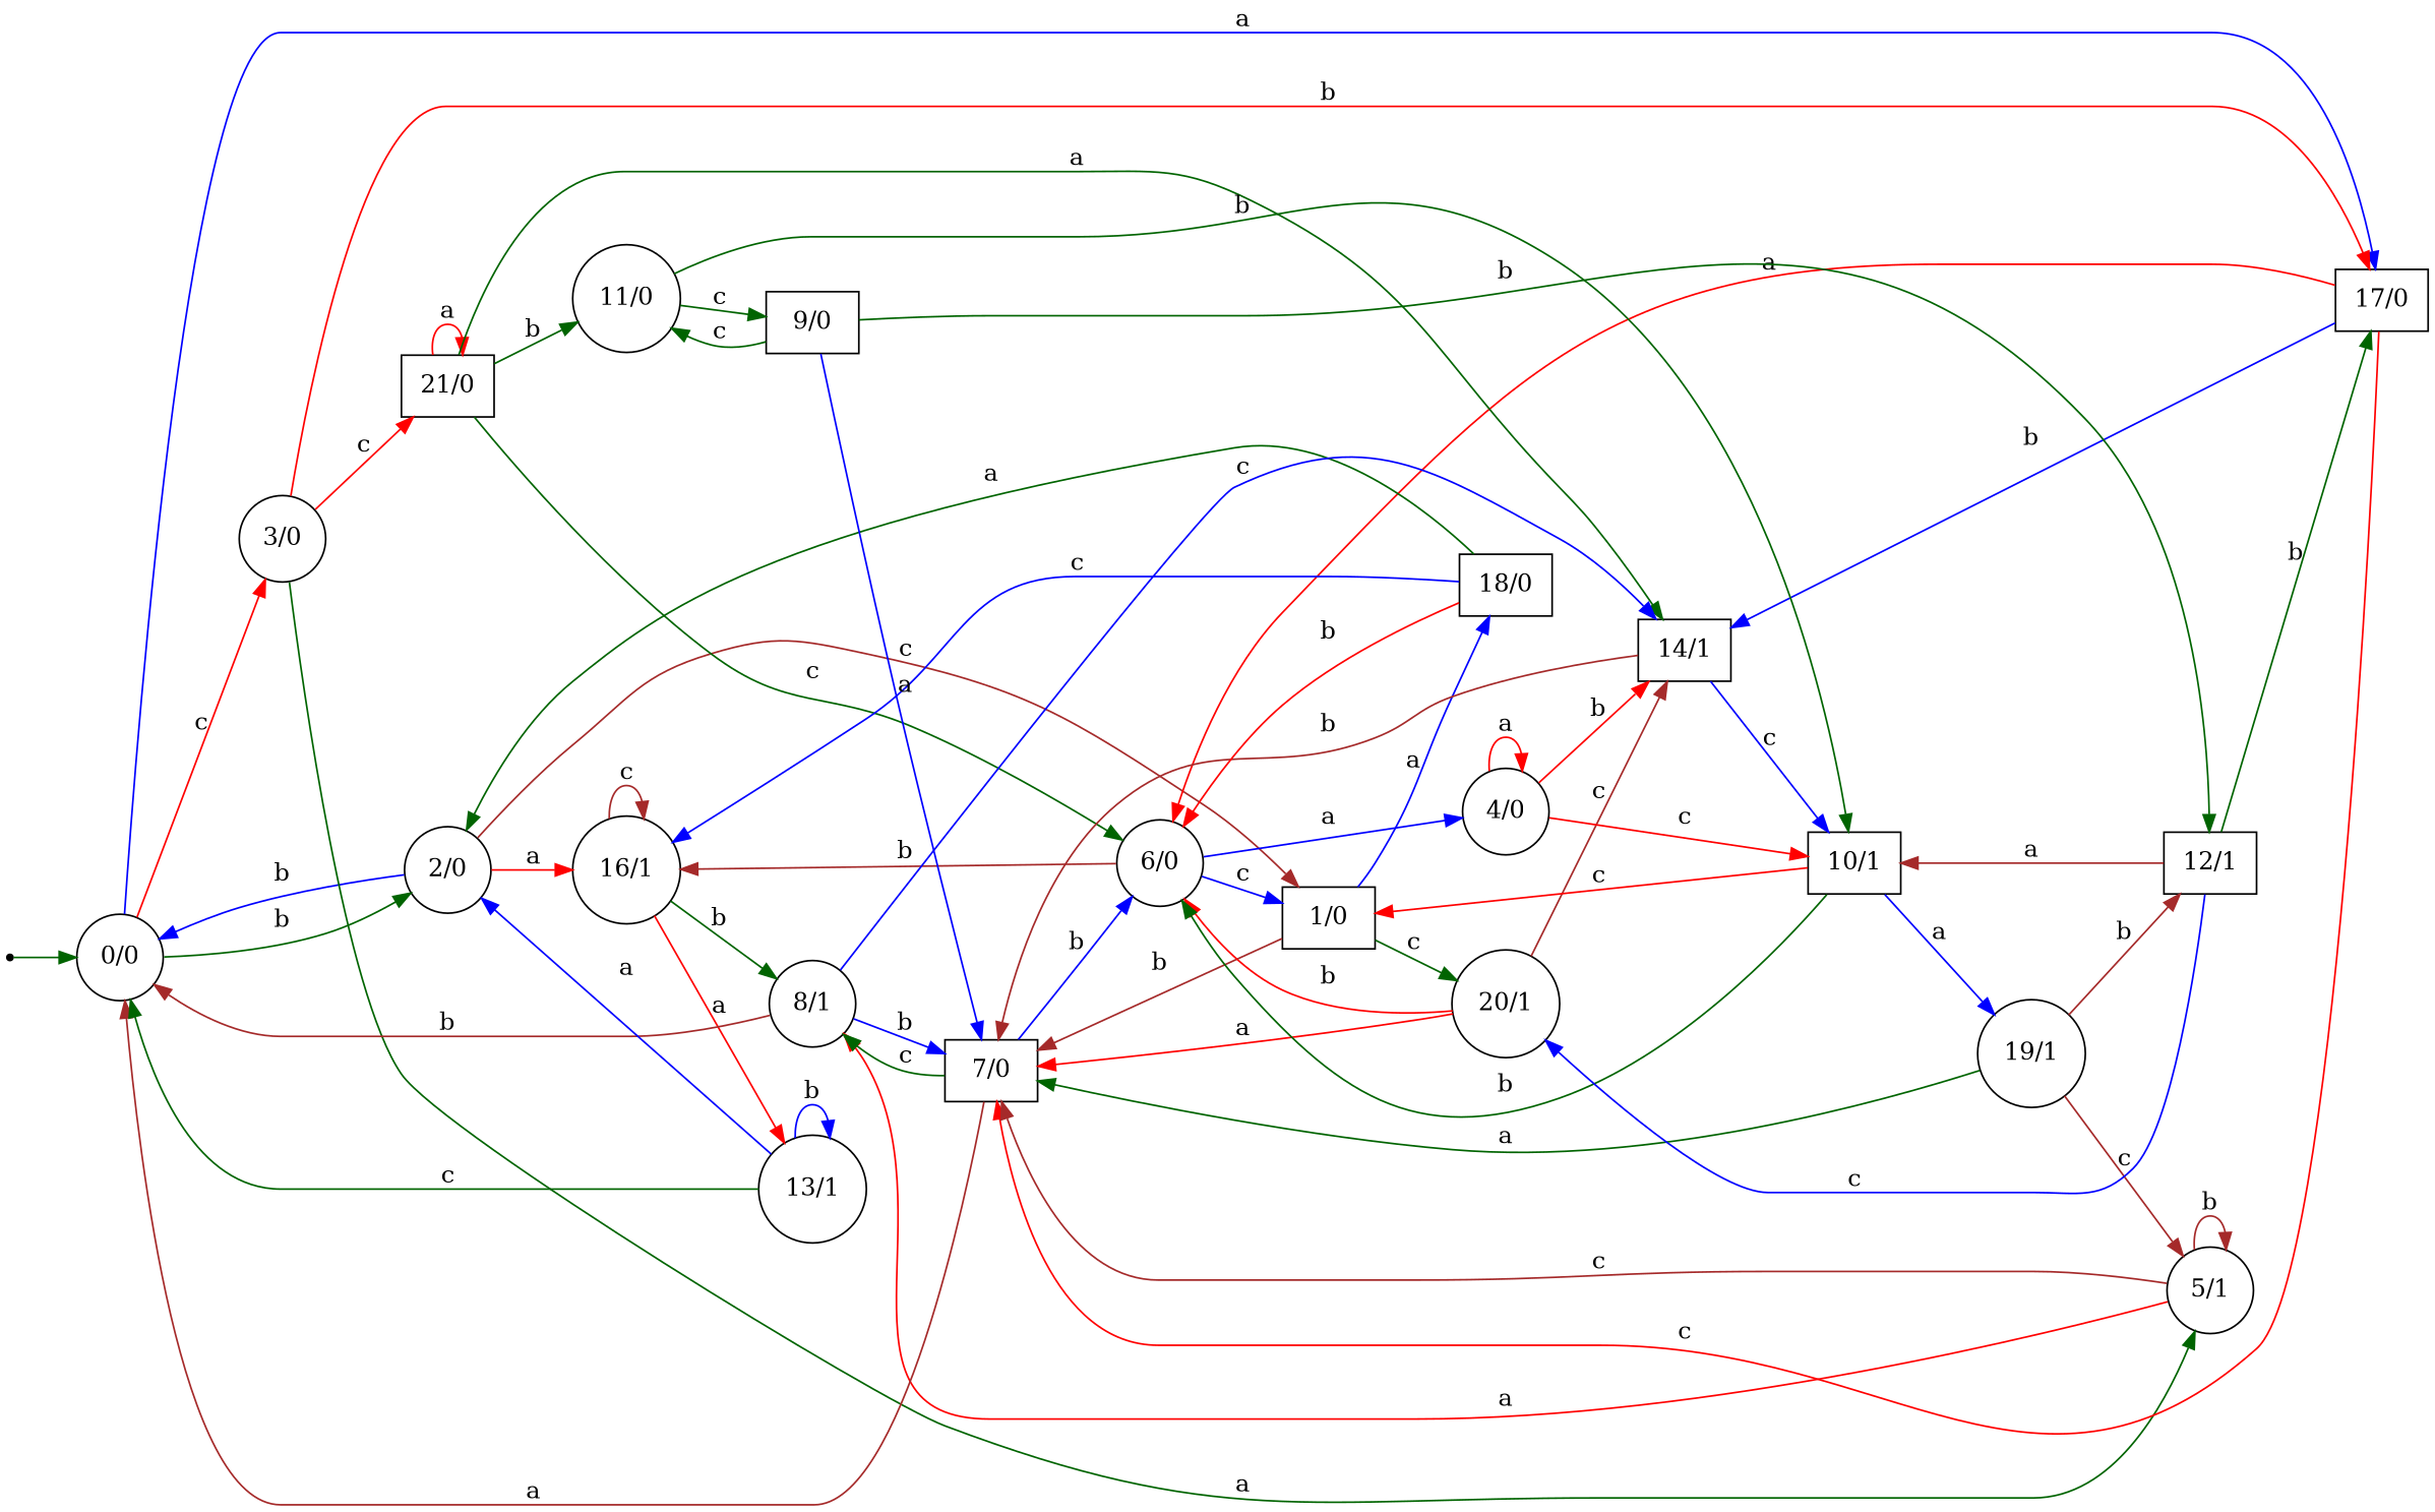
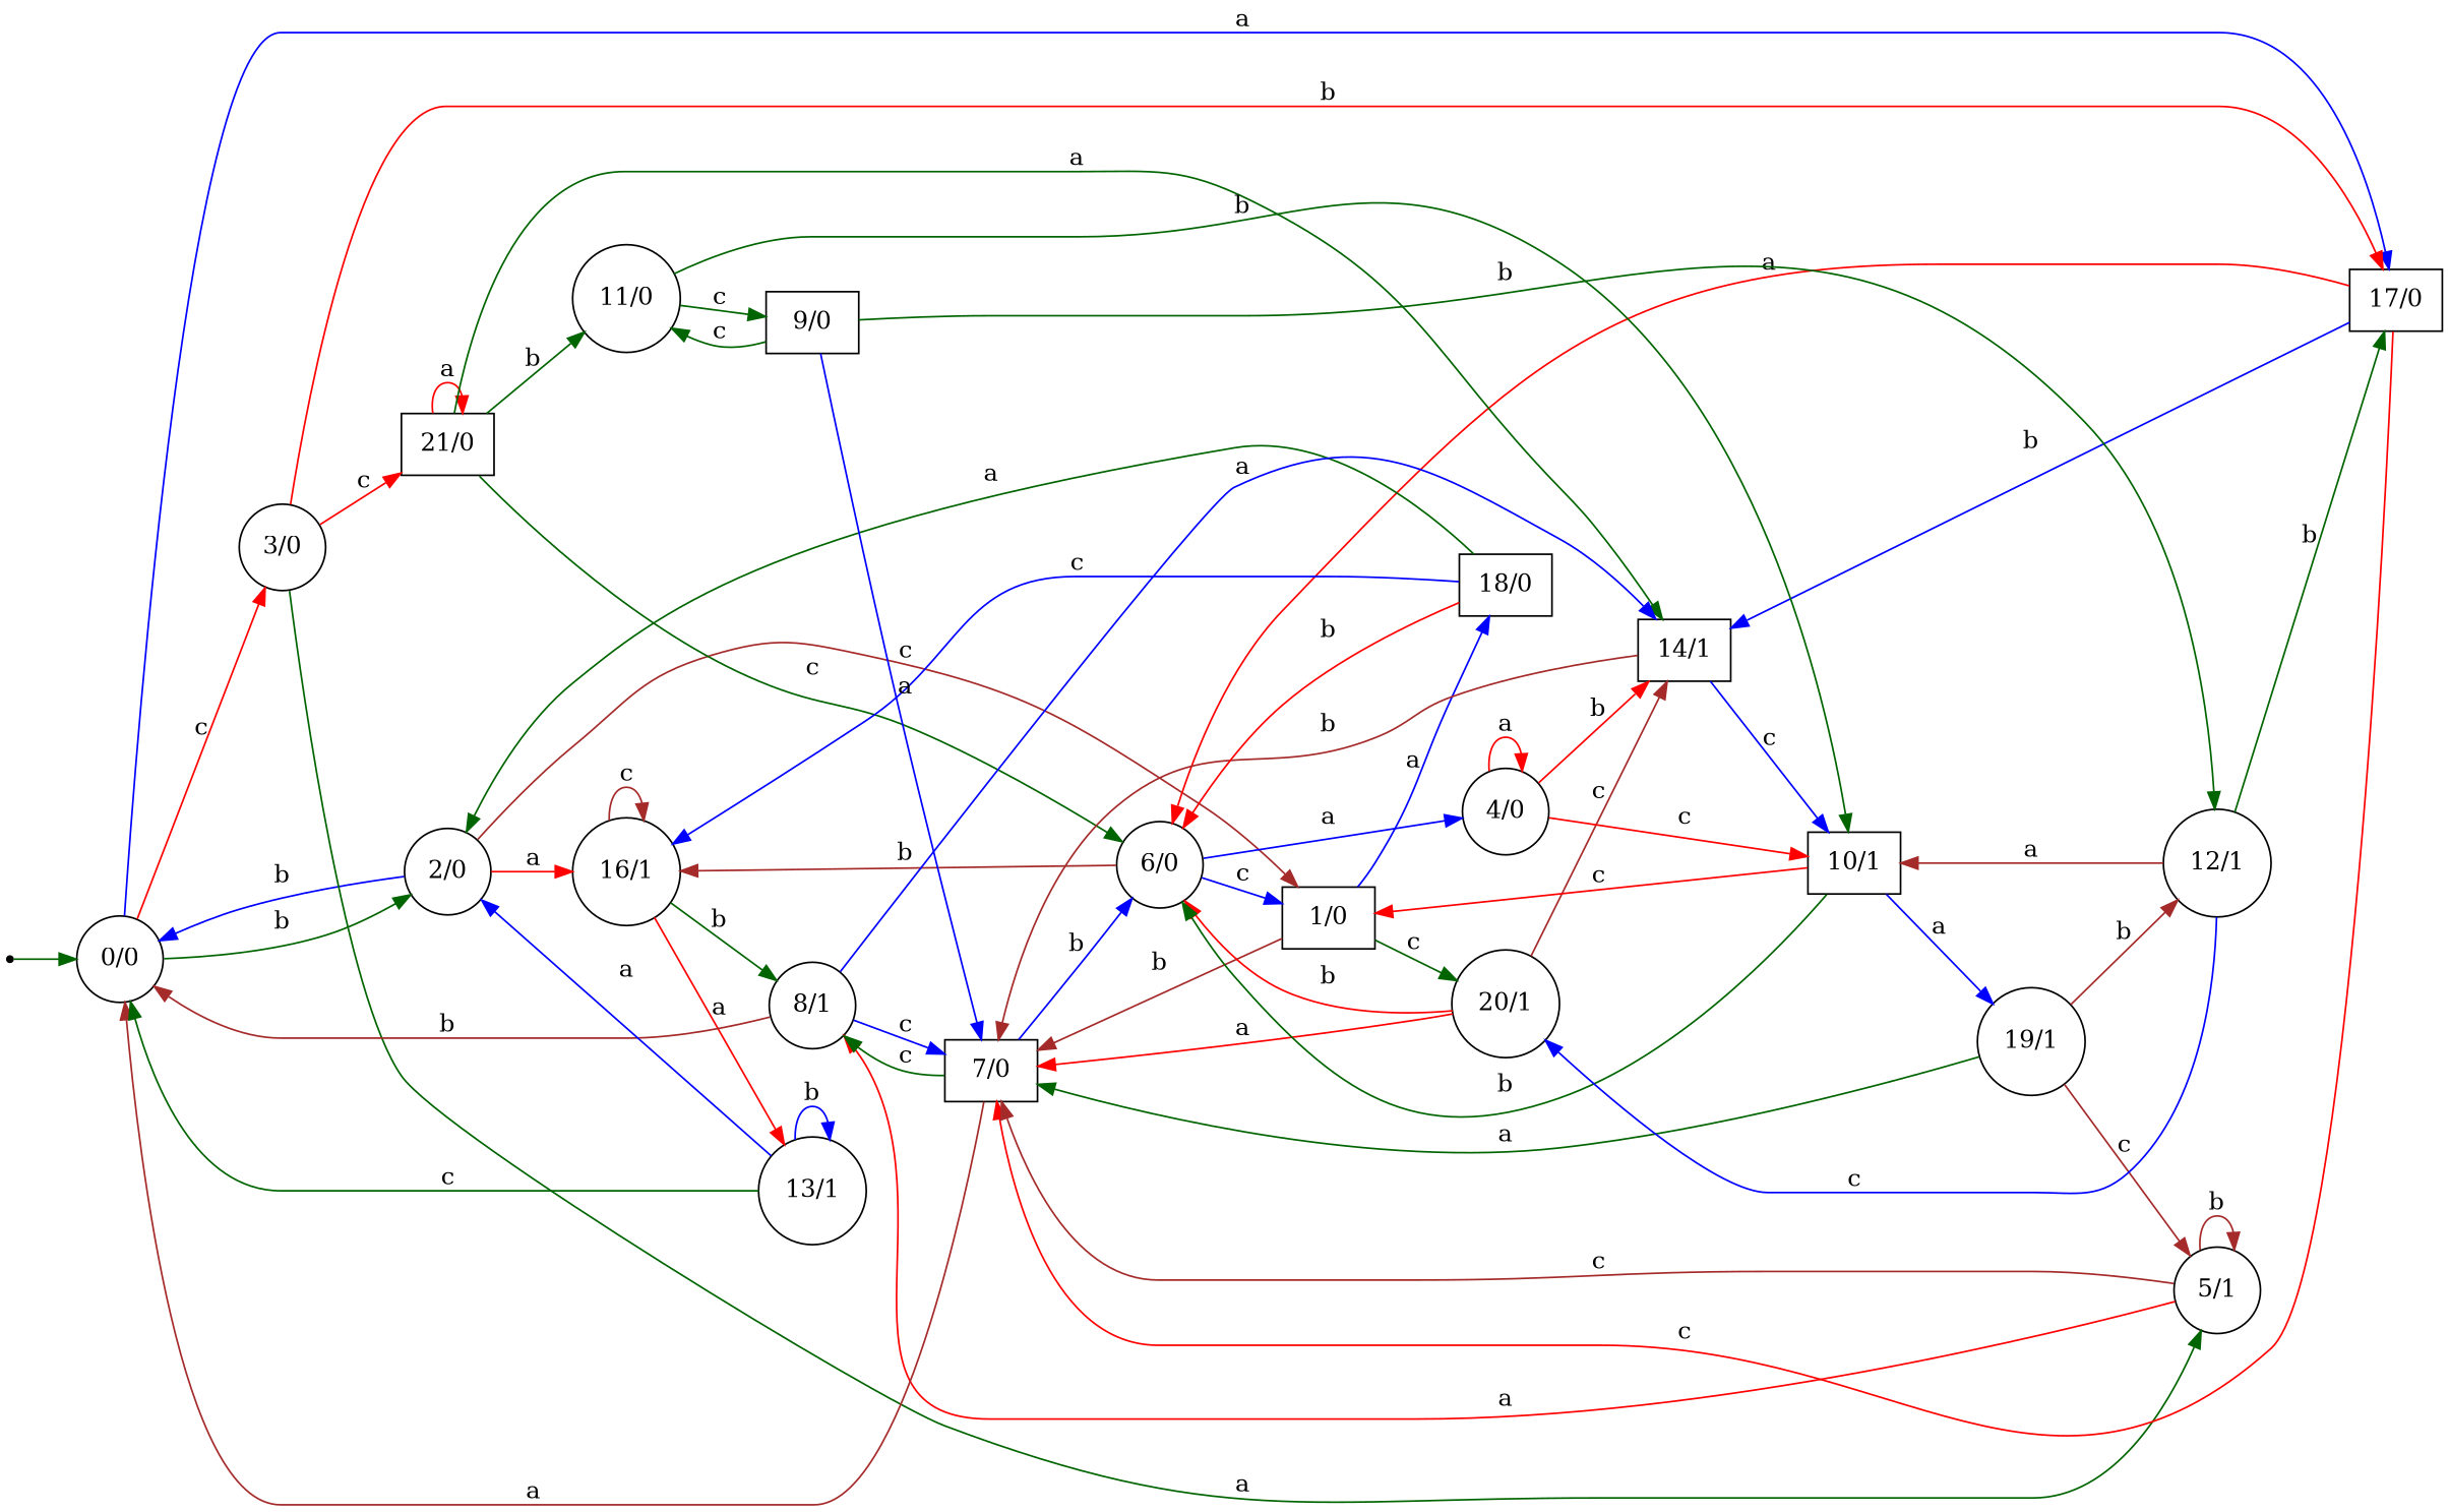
  digraph {
    rankdir=LR
    node [shape=circle]
    edge [color=darkgreen]
    n1 [label="0/0"]
    n2 [label="2/0"]
    n3 [label="3/0"]
    n4 [label="17/0" shape=box]
    n5 [label="1/0" shape=box]
    n6 [label="16/1"]
    n7 [label="21/0" shape=box]
    n8 [label="5/1"]
    n9 [label="6/0"]
    n10 [label="14/1" shape=box]
    n11 [label="7/0" shape=box]
    n12 [label="20/1"]
    n13 [label="18/0" shape=box]
    n14 [label="8/1"]
    n15 [label="13/1"]
    n16 [label="11/0"]
    n17 [label="4/0"]
    n18 [label="10/1" shape=box]
    n19 [label="19/1"]
-   n20 [label="12/1" shape=box]
+   n20 [label="12/1"]
    n21 [label="9/0" shape=box]
    start [shape=point]
    n1 -> n2 [label=b]
    n1 -> n3 [color=red label=c]
    n1 -> n4 [color=blue label=a]
    n2 -> n1 [color=blue label=b]
    n2 -> n5 [color=brown label=c]
    n2 -> n6 [color=red label=a]
    n3 -> n4 [color=red label=b]
    n3 -> n7 [color=red label=c]
    n3 -> n8 [label=a]
    n4 -> n9 [color=red label=a]
    n4 -> n10 [color=blue label=b]
    n4 -> n11 [color=red label=c]
    n5 -> n11 [color=brown label=b]
    n5 -> n12 [label=c]
    n5 -> n13 [color=blue label=a]
    n6 -> n6 [color=brown label=c]
    n6 -> n14 [label=b]
    n6 -> n15 [color=red label=a]
    n7 -> n7 [color=red label=a]
    n7 -> n9 [label=c]
    n7 -> n10 [label=a]
    n7 -> n16 [label=b]
    n8 -> n8 [color=brown label=b]
    n8 -> n11 [color=brown label=c]
    n8 -> n14 [color=red label=a]
    n9 -> n5 [color=blue label=c]
    n9 -> n6 [color=brown label=b]
    n9 -> n17 [color=blue label=a]
    n10 -> n11 [color=brown label=b]
    n10 -> n18 [color=blue label=c]
    n11 -> n1 [color=brown label=a]
    n11 -> n9 [color=blue label=b]
    n11 -> n14 [label=c]
    n12 -> n9 [color=red label=b]
    n12 -> n10 [color=brown label=c]
    n12 -> n11 [color=red label=a]
    n13 -> n2 [label=a]
    n13 -> n6 [color=blue label=c]
    n13 -> n9 [color=red label=b]
    n14 -> n1 [color=brown label=b]
-   n14 -> n10 [color=blue label=c]
-   n14 -> n11 [color=blue label=b]
+   n14 -> n10 [color=blue label=a]
+   n14 -> n11 [color=blue label=c]
    n15 -> n1 [label=c]
    n15 -> n2 [color=blue label=a]
    n15 -> n15 [color=blue label=b]
    n16 -> n18 [label=b]
    n16 -> n21 [label=c]
    n17 -> n10 [color=red label=b]
    n17 -> n17 [color=red label=a]
    n17 -> n18 [color=red label=c]
    n18 -> n5 [color=red label=c]
    n18 -> n9 [label=b]
    n18 -> n19 [color=blue label=a]
    n19 -> n8 [color=brown label=c]
    n19 -> n11 [label=a]
    n19 -> n20 [color=brown label=b]
    n20 -> n4 [label=b]
    n20 -> n12 [color=blue label=c]
    n20 -> n18 [color=brown label=a]
    n21 -> n11 [color=blue label=a]
    n21 -> n16 [label=c]
    n21 -> n20 [label=b]
    start -> n1
  }
